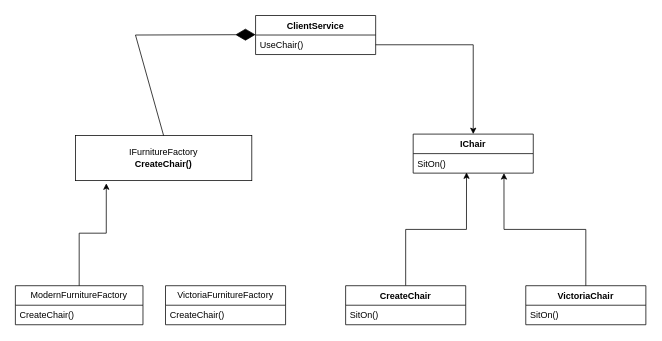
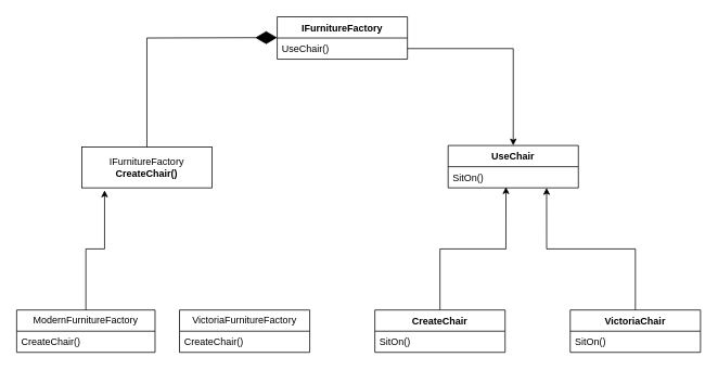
  <mxCell id="0" />
  <mxCell id="1" parent="0" />
- <mxCell id="2" value="IFurnitureFactory&lt;div&gt;&lt;b&gt;CreateChair()&lt;/b&gt;&lt;/div&gt;" style="html=1;whiteSpace=wrap;" vertex="1" parent="1"><mxGeometry x="100" y="180" width="235" height="60" as="geometry" /></mxCell>
+ <mxCell id="2" value="IFurnitureFactory&lt;div&gt;&lt;b&gt;CreateChair()&lt;/b&gt;&lt;/div&gt;" style="html=1;whiteSpace=wrap;" vertex="1" parent="1"><mxGeometry x="100" y="180" width="160" height="50" as="geometry" /></mxCell>
  <mxCell id="3" value="ModernFurnitureFactory" style="swimlane;fontStyle=0;childLayout=stackLayout;horizontal=1;startSize=26;fillColor=none;horizontalStack=0;resizeParent=1;resizeParentMax=0;resizeLast=0;collapsible=1;marginBottom=0;whiteSpace=wrap;html=1;" vertex="1" parent="1"><mxGeometry x="20" y="380" width="170" height="52" as="geometry" /></mxCell>
  <mxCell id="4" value="CreateChair()" style="text;strokeColor=none;fillColor=none;align=left;verticalAlign=top;spacingLeft=4;spacingRight=4;overflow=hidden;rotatable=0;points=[[0,0.5],[1,0.5]];portConstraint=eastwest;whiteSpace=wrap;html=1;" vertex="1" parent="3"><mxGeometry y="26" width="170" height="26" as="geometry" /></mxCell>
  <mxCell id="5" value="VictoriaFurnitureFactory" style="swimlane;fontStyle=0;childLayout=stackLayout;horizontal=1;startSize=26;fillColor=none;horizontalStack=0;resizeParent=1;resizeParentMax=0;resizeLast=0;collapsible=1;marginBottom=0;whiteSpace=wrap;html=1;" vertex="1" parent="1"><mxGeometry x="220" y="380" width="160" height="52" as="geometry" /></mxCell>
  <mxCell id="6" value="CreateChair()" style="text;strokeColor=none;fillColor=none;align=left;verticalAlign=top;spacingLeft=4;spacingRight=4;overflow=hidden;rotatable=0;points=[[0,0.5],[1,0.5]];portConstraint=eastwest;whiteSpace=wrap;html=1;" vertex="1" parent="5"><mxGeometry y="26" width="160" height="26" as="geometry" /></mxCell>
  <mxCell id="7" style="edgeStyle=orthogonalEdgeStyle;rounded=0;orthogonalLoop=1;jettySize=auto;html=1;exitX=0.5;exitY=0;exitDx=0;exitDy=0;entryX=0.175;entryY=1.06;entryDx=0;entryDy=0;entryPerimeter=0;" edge="1" parent="1" source="3" target="2"><mxGeometry relative="1" as="geometry" /></mxCell>
- <mxCell id="8" value="IChair" style="swimlane;fontStyle=1;align=center;verticalAlign=top;childLayout=stackLayout;horizontal=1;startSize=26;horizontalStack=0;resizeParent=1;resizeParentMax=0;resizeLast=0;collapsible=1;marginBottom=0;whiteSpace=wrap;html=1;" vertex="1" parent="1"><mxGeometry x="550" y="178" width="160" height="52" as="geometry" /></mxCell>
+ <mxCell id="8" value="UseChair" style="swimlane;fontStyle=1;align=center;verticalAlign=top;childLayout=stackLayout;horizontal=1;startSize=26;horizontalStack=0;resizeParent=1;resizeParentMax=0;resizeLast=0;collapsible=1;marginBottom=0;whiteSpace=wrap;html=1;" vertex="1" parent="1"><mxGeometry x="550" y="178" width="160" height="52" as="geometry" /></mxCell>
  <mxCell id="9" value="SitOn()" style="text;strokeColor=none;fillColor=none;align=left;verticalAlign=top;spacingLeft=4;spacingRight=4;overflow=hidden;rotatable=0;points=[[0,0.5],[1,0.5]];portConstraint=eastwest;whiteSpace=wrap;html=1;" vertex="1" parent="8"><mxGeometry y="26" width="160" height="26" as="geometry" /></mxCell>
  <mxCell id="10" style="edgeStyle=orthogonalEdgeStyle;rounded=0;orthogonalLoop=1;jettySize=auto;html=1;entryX=0.444;entryY=0.962;entryDx=0;entryDy=0;entryPerimeter=0;" edge="1" parent="1" source="11" target="9"><mxGeometry relative="1" as="geometry"><mxPoint x="620" y="240" as="targetPoint" /></mxGeometry></mxCell>
  <mxCell id="11" value="CreateChair" style="swimlane;fontStyle=1;align=center;verticalAlign=top;childLayout=stackLayout;horizontal=1;startSize=26;horizontalStack=0;resizeParent=1;resizeParentMax=0;resizeLast=0;collapsible=1;marginBottom=0;whiteSpace=wrap;html=1;" vertex="1" parent="1"><mxGeometry x="460" y="380" width="160" height="52" as="geometry" /></mxCell>
  <mxCell id="12" value="SitOn()" style="text;strokeColor=none;fillColor=none;align=left;verticalAlign=top;spacingLeft=4;spacingRight=4;overflow=hidden;rotatable=0;points=[[0,0.5],[1,0.5]];portConstraint=eastwest;whiteSpace=wrap;html=1;" vertex="1" parent="11"><mxGeometry y="26" width="160" height="26" as="geometry" /></mxCell>
  <mxCell id="13" value="VictoriaChair" style="swimlane;fontStyle=1;align=center;verticalAlign=top;childLayout=stackLayout;horizontal=1;startSize=26;horizontalStack=0;resizeParent=1;resizeParentMax=0;resizeLast=0;collapsible=1;marginBottom=0;whiteSpace=wrap;html=1;" vertex="1" parent="1"><mxGeometry x="700" y="380" width="160" height="52" as="geometry" /></mxCell>
  <mxCell id="14" value="SitOn()" style="text;strokeColor=none;fillColor=none;align=left;verticalAlign=top;spacingLeft=4;spacingRight=4;overflow=hidden;rotatable=0;points=[[0,0.5],[1,0.5]];portConstraint=eastwest;whiteSpace=wrap;html=1;" vertex="1" parent="13"><mxGeometry y="26" width="160" height="26" as="geometry" /></mxCell>
  <mxCell id="15" style="edgeStyle=orthogonalEdgeStyle;rounded=0;orthogonalLoop=1;jettySize=auto;html=1;entryX=0.756;entryY=1;entryDx=0;entryDy=0;entryPerimeter=0;" edge="1" parent="1" source="13" target="9"><mxGeometry relative="1" as="geometry" /></mxCell>
- <mxCell id="16" value="ClientService" style="swimlane;fontStyle=1;align=center;verticalAlign=top;childLayout=stackLayout;horizontal=1;startSize=26;horizontalStack=0;resizeParent=1;resizeParentMax=0;resizeLast=0;collapsible=1;marginBottom=0;whiteSpace=wrap;html=1;" vertex="1" parent="1"><mxGeometry x="340" y="20" width="160" height="52" as="geometry" /></mxCell>
+ <mxCell id="16" value="IFurnitureFactory" style="swimlane;fontStyle=1;align=center;verticalAlign=top;childLayout=stackLayout;horizontal=1;startSize=26;horizontalStack=0;resizeParent=1;resizeParentMax=0;resizeLast=0;collapsible=1;marginBottom=0;whiteSpace=wrap;html=1;" vertex="1" parent="1"><mxGeometry x="340" y="20" width="160" height="52" as="geometry" /></mxCell>
  <mxCell id="17" value="UseChair()" style="text;strokeColor=none;fillColor=none;align=left;verticalAlign=top;spacingLeft=4;spacingRight=4;overflow=hidden;rotatable=0;points=[[0,0.5],[1,0.5]];portConstraint=eastwest;whiteSpace=wrap;html=1;" vertex="1" parent="16"><mxGeometry y="26" width="160" height="26" as="geometry" /></mxCell>
  <mxCell id="18" style="edgeStyle=orthogonalEdgeStyle;rounded=0;orthogonalLoop=1;jettySize=auto;html=1;entryX=0.5;entryY=0;entryDx=0;entryDy=0;" edge="1" parent="1" source="17" target="8"><mxGeometry relative="1" as="geometry" /></mxCell>
  <mxCell id="19" value="" style="endArrow=diamondThin;endFill=1;endSize=24;html=1;rounded=0;exitX=0.5;exitY=0;exitDx=0;exitDy=0;" edge="1" parent="1" source="2"><mxGeometry width="160" relative="1" as="geometry"><mxPoint x="180" y="170" as="sourcePoint" /><mxPoint x="340" y="45.5" as="targetPoint" /><Array as="points"><mxPoint x="180" y="46" /></Array></mxGeometry></mxCell>
